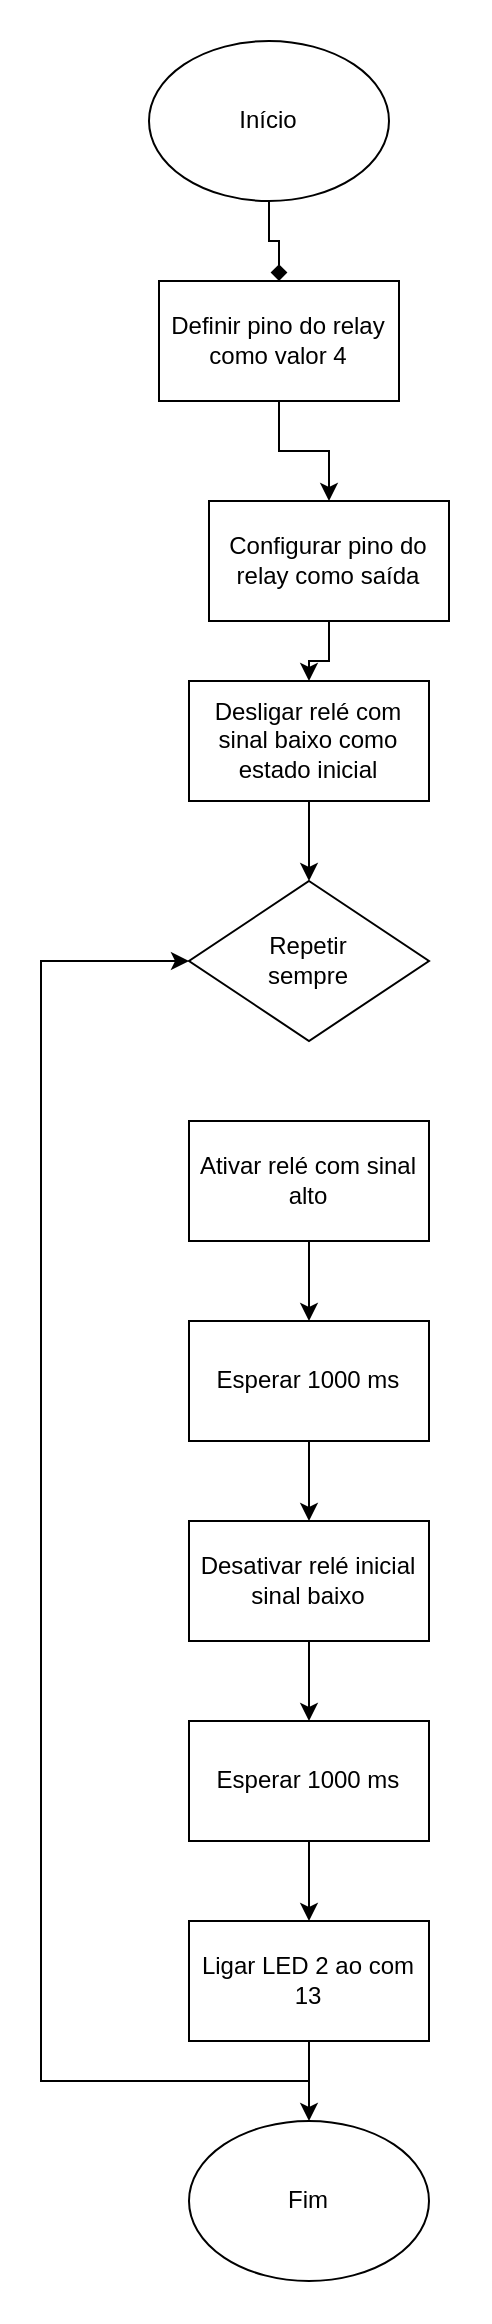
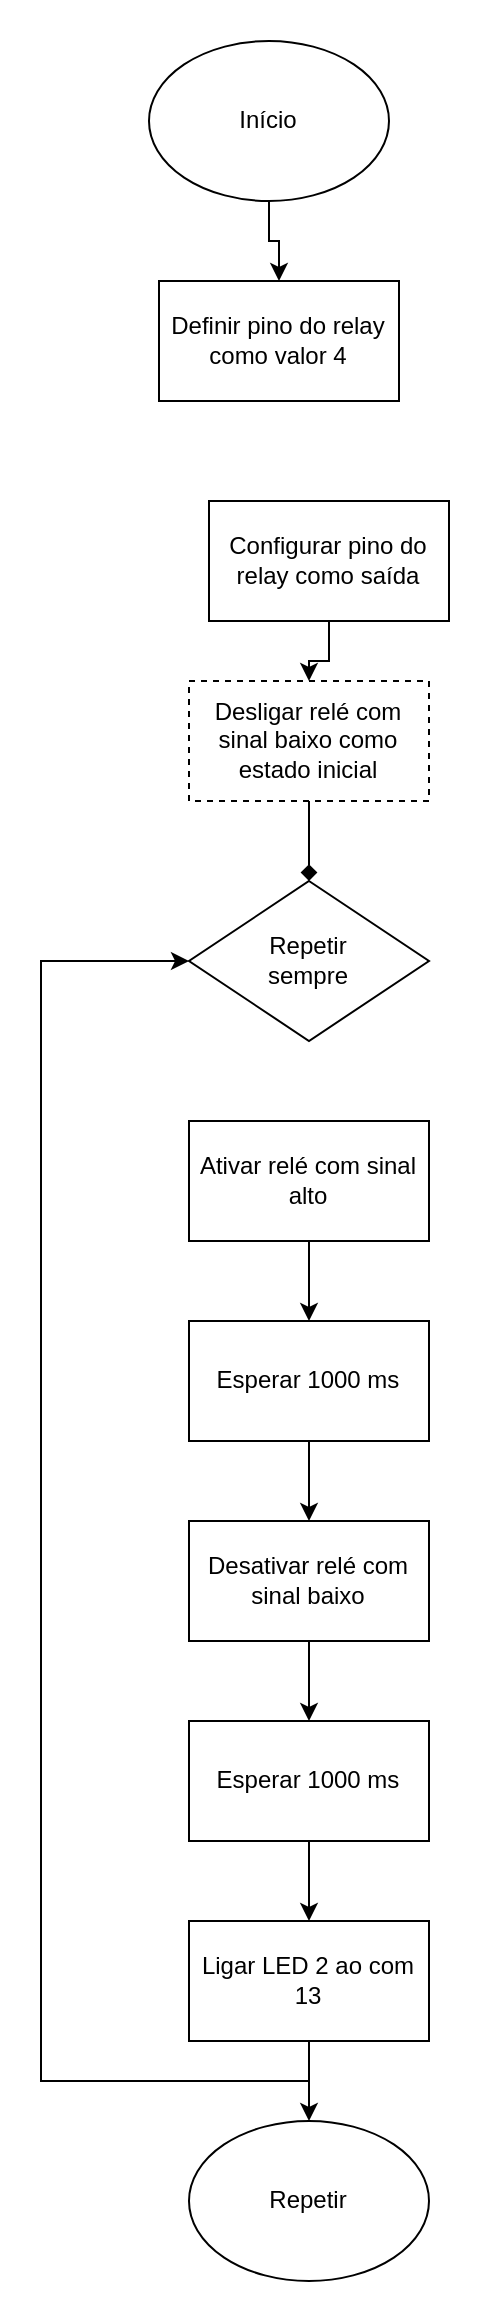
  <mxCell id="0" />
  <mxCell id="1" parent="0" />
- <mxCell id="2" style="edgeStyle=orthogonalEdgeStyle;rounded=0;orthogonalLoop=1;jettySize=auto;html=1;entryX=0.5;entryY=0;entryDx=0;entryDy=0;endArrow=diamond;" parent="1" source="3" target="5" edge="1"><mxGeometry relative="1" as="geometry" /></mxCell>
+ <mxCell id="2" style="edgeStyle=orthogonalEdgeStyle;rounded=0;orthogonalLoop=1;jettySize=auto;html=1;entryX=0.5;entryY=0;entryDx=0;entryDy=0;" parent="1" source="3" target="5" edge="1"><mxGeometry relative="1" as="geometry" /></mxCell>
  <mxCell id="3" value="Início" style="ellipse;whiteSpace=wrap;html=1;" parent="1" vertex="1"><mxGeometry x="74" y="20" width="120" height="80" as="geometry" /></mxCell>
- <mxCell id="4" style="edgeStyle=orthogonalEdgeStyle;rounded=0;orthogonalLoop=1;jettySize=auto;html=1;entryX=0.5;entryY=0;entryDx=0;entryDy=0;" parent="1" source="5" target="7" edge="1"><mxGeometry relative="1" as="geometry" /></mxCell>
  <mxCell id="5" value="&lt;div&gt;Definir pino do relay como valor 4&lt;/div&gt;" style="rounded=0;whiteSpace=wrap;html=1;" parent="1" vertex="1"><mxGeometry x="79" y="140" width="120" height="60" as="geometry" /></mxCell>
  <mxCell id="6" style="edgeStyle=orthogonalEdgeStyle;rounded=0;orthogonalLoop=1;jettySize=auto;html=1;entryX=0.5;entryY=0;entryDx=0;entryDy=0;" parent="1" source="7" target="9" edge="1"><mxGeometry relative="1" as="geometry" /></mxCell>
  <mxCell id="7" value="&lt;div&gt;Configurar pino do relay como saída&lt;/div&gt;" style="rounded=0;whiteSpace=wrap;html=1;" parent="1" vertex="1"><mxGeometry x="104" y="250" width="120" height="60" as="geometry" /></mxCell>
- <mxCell id="8" style="edgeStyle=orthogonalEdgeStyle;rounded=0;orthogonalLoop=1;jettySize=auto;html=1;entryX=0.5;entryY=0;entryDx=0;entryDy=0;" parent="1" source="9" target="10" edge="1"><mxGeometry relative="1" as="geometry"><mxPoint x="154" y="440" as="targetPoint" /></mxGeometry></mxCell>
- <mxCell id="9" value="Desligar relé com sinal baixo como estado inicial" style="rounded=0;whiteSpace=wrap;html=1;" parent="1" vertex="1"><mxGeometry x="94" y="340" width="120" height="60" as="geometry" /></mxCell>
+ <mxCell id="8" style="edgeStyle=orthogonalEdgeStyle;rounded=0;orthogonalLoop=1;jettySize=auto;html=1;entryX=0.5;entryY=0;entryDx=0;entryDy=0;endArrow=diamond;" parent="1" source="9" target="10" edge="1"><mxGeometry relative="1" as="geometry"><mxPoint x="154" y="440" as="targetPoint" /></mxGeometry></mxCell>
+ <mxCell id="9" value="Desligar relé com sinal baixo como estado inicial" style="rounded=0;whiteSpace=wrap;html=1;dashed=1;" parent="1" vertex="1"><mxGeometry x="94" y="340" width="120" height="60" as="geometry" /></mxCell>
  <mxCell id="10" value="Repetir&lt;div&gt;sempre&lt;/div&gt;" style="rhombus;whiteSpace=wrap;html=1;" parent="1" vertex="1"><mxGeometry x="94" y="440" width="120" height="80" as="geometry" /></mxCell>
  <mxCell id="11" style="edgeStyle=orthogonalEdgeStyle;rounded=0;orthogonalLoop=1;jettySize=auto;html=1;entryX=0.5;entryY=0;entryDx=0;entryDy=0;" parent="1" source="12" target="14" edge="1"><mxGeometry relative="1" as="geometry" /></mxCell>
  <mxCell id="12" value="&lt;div&gt;Ativar relé com sinal alto&lt;/div&gt;" style="rounded=0;whiteSpace=wrap;html=1;" parent="1" vertex="1"><mxGeometry x="94" y="560" width="120" height="60" as="geometry" /></mxCell>
  <mxCell id="13" style="edgeStyle=orthogonalEdgeStyle;rounded=0;orthogonalLoop=1;jettySize=auto;html=1;entryX=0.5;entryY=0;entryDx=0;entryDy=0;" parent="1" source="14" target="16" edge="1"><mxGeometry relative="1" as="geometry" /></mxCell>
  <mxCell id="14" value="Esperar 1000 ms" style="rounded=0;whiteSpace=wrap;html=1;" parent="1" vertex="1"><mxGeometry x="94" y="660" width="120" height="60" as="geometry" /></mxCell>
  <mxCell id="15" style="edgeStyle=orthogonalEdgeStyle;rounded=0;orthogonalLoop=1;jettySize=auto;html=1;entryX=0.5;entryY=0;entryDx=0;entryDy=0;" parent="1" source="16" target="18" edge="1"><mxGeometry relative="1" as="geometry" /></mxCell>
- <mxCell id="16" value="&lt;div&gt;Desativar relé inicial sinal baixo&lt;/div&gt;" style="rounded=0;whiteSpace=wrap;html=1;" parent="1" vertex="1"><mxGeometry x="94" y="760" width="120" height="60" as="geometry" /></mxCell>
+ <mxCell id="16" value="&lt;div&gt;Desativar relé com sinal baixo&lt;/div&gt;" style="rounded=0;whiteSpace=wrap;html=1;" parent="1" vertex="1"><mxGeometry x="94" y="760" width="120" height="60" as="geometry" /></mxCell>
  <mxCell id="17" style="edgeStyle=orthogonalEdgeStyle;rounded=0;orthogonalLoop=1;jettySize=auto;html=1;entryX=0.5;entryY=0;entryDx=0;entryDy=0;" parent="1" source="18" target="20" edge="1"><mxGeometry relative="1" as="geometry" /></mxCell>
  <mxCell id="18" value="Esperar 1000 ms" style="rounded=0;whiteSpace=wrap;html=1;" parent="1" vertex="1"><mxGeometry x="94" y="860" width="120" height="60" as="geometry" /></mxCell>
  <mxCell id="19" style="edgeStyle=orthogonalEdgeStyle;rounded=0;orthogonalLoop=1;jettySize=auto;html=1;entryX=0.5;entryY=0;entryDx=0;entryDy=0;" edge="1" parent="1" source="20" target="22"><mxGeometry relative="1" as="geometry" /></mxCell>
  <mxCell id="20" value="Ligar LED 2 ao com 13" style="rounded=0;whiteSpace=wrap;html=1;" parent="1" vertex="1"><mxGeometry x="94" y="960" width="120" height="60" as="geometry" /></mxCell>
  <mxCell id="21" style="edgeStyle=orthogonalEdgeStyle;rounded=0;orthogonalLoop=1;jettySize=auto;html=1;entryX=0;entryY=0.5;entryDx=0;entryDy=0;" parent="1" target="10" edge="1"><mxGeometry relative="1" as="geometry"><mxPoint x="154" y="1040" as="sourcePoint" /><Array as="points"><mxPoint x="20" y="1040" /><mxPoint x="20" y="480" /></Array></mxGeometry></mxCell>
- <mxCell id="22" value="Fim" style="ellipse;whiteSpace=wrap;html=1;" parent="1" vertex="1"><mxGeometry x="94" y="1060" width="120" height="80" as="geometry" /></mxCell>
+ <mxCell id="22" value="Repetir" style="ellipse;whiteSpace=wrap;html=1;" parent="1" vertex="1"><mxGeometry x="94" y="1060" width="120" height="80" as="geometry" /></mxCell>
